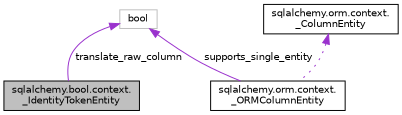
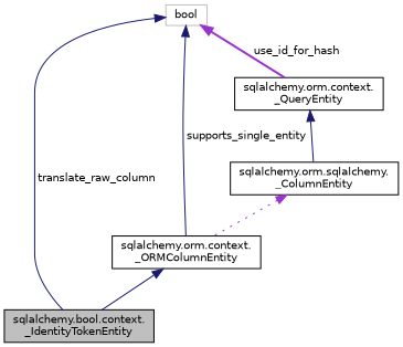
  digraph {
    node [color=black fillcolor=white fontname=Helvetica fontsize=10 shape=record style=filled]
    edge [color=darkorchid3 dir=back fontname=Helvetica fontsize=10 labelfontname=Helvetica labelfontsize=10 style=solid]
    n1 [fillcolor=grey75 fontcolor=black height=0.2 label="sqlalchemy.bool.context.\l_IdentityTokenEntity" width=0.4]
    n2 [height=0.2 label="sqlalchemy.orm.context.\l_ORMColumnEntity" width=0.4]
-   n3 [height=0.2 label="sqlalchemy.orm.context.\l_ColumnEntity" width=0.4]
+   n3 [height=0.2 label="sqlalchemy.orm.sqlalchemy.\l_ColumnEntity" width=0.4]
+   n4 [height=0.2 label="sqlalchemy.orm.context.\l_QueryEntity" width=0.4]
    n5 [color=grey75 height=0.2 label=bool width=0.4]
+   n2 -> n1 [color=midnightblue]
    n3 -> n2 [style=dotted]
-   n5 -> n1 [label=" translate_raw_column"]
-   n5 -> n2 [label=" supports_single_entity"]
+   n4 -> n3 [color=midnightblue]
+   n5 -> n1 [color=midnightblue label=" translate_raw_column"]
+   n5 -> n2 [color=midnightblue label=" supports_single_entity"]
+   n5 -> n4 [label=" use_id_for_hash" style=bold]
  }
